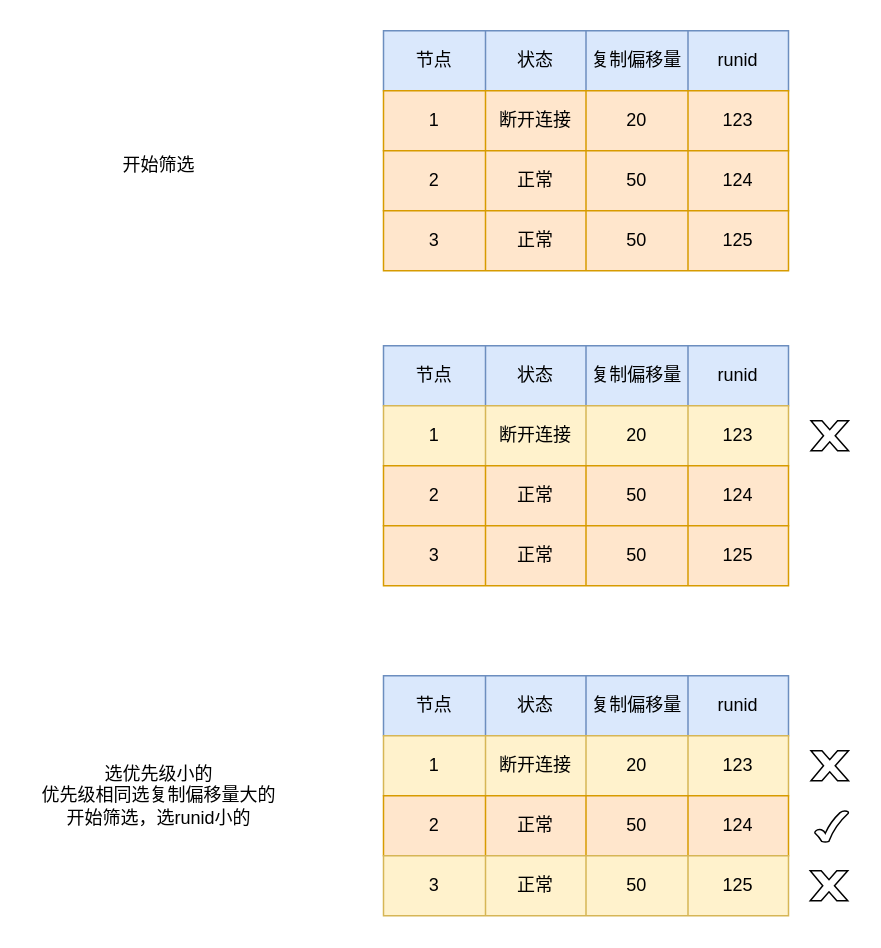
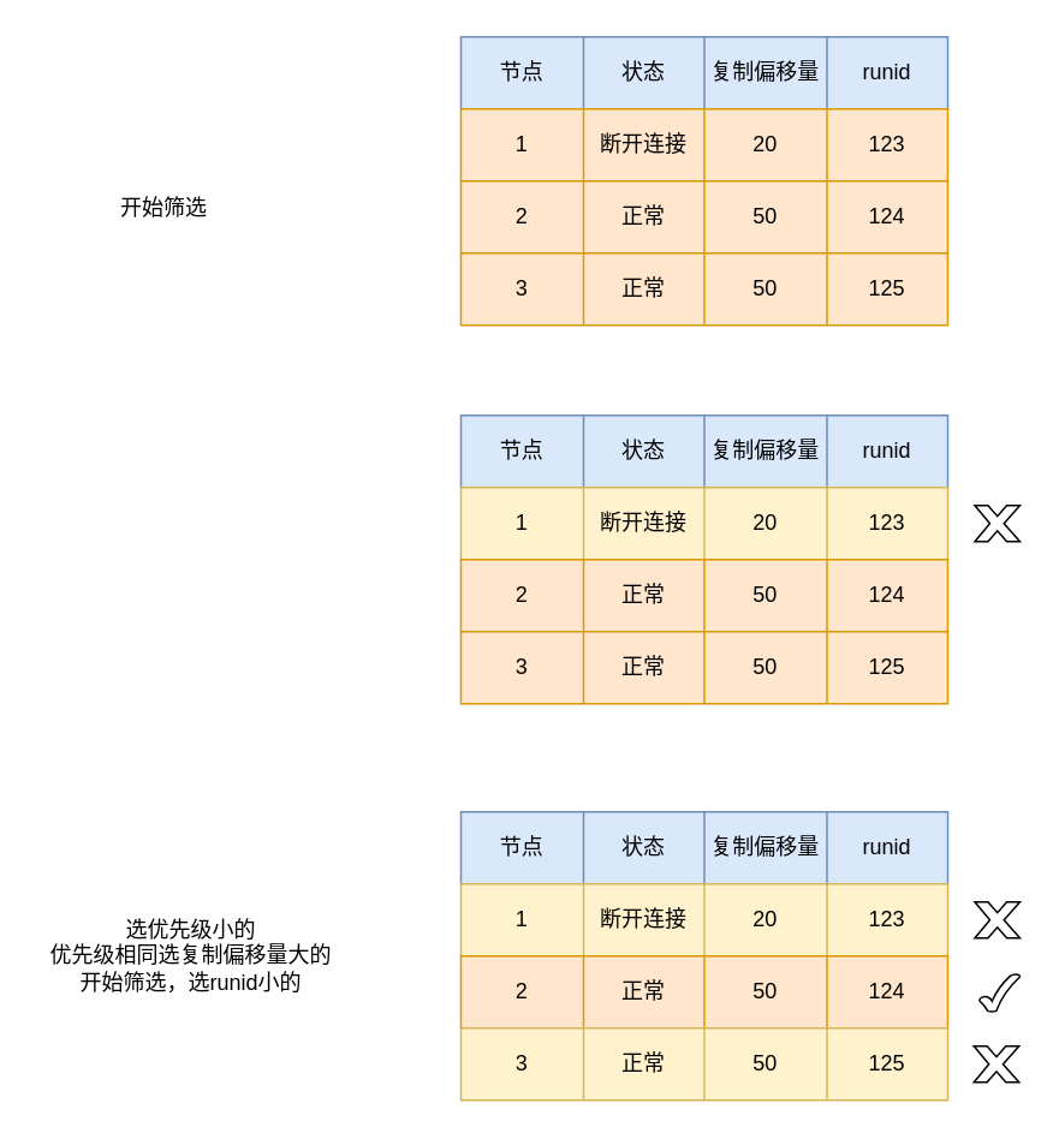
  <mxCell id="0" />
  <mxCell id="1" parent="0" />
  <mxCell id="2" value="" style="shape=table;html=1;whiteSpace=wrap;startSize=0;container=1;collapsible=0;childLayout=tableLayout;fillColor=#dae8fc;strokeColor=#6c8ebf;" vertex="1" parent="1"><mxGeometry x="255" y="20" width="270" height="40" as="geometry" /></mxCell>
  <mxCell id="3" value="" style="shape=partialRectangle;html=1;whiteSpace=wrap;collapsible=0;dropTarget=0;pointerEvents=0;fillColor=none;top=0;left=0;bottom=0;right=0;points=[[0,0.5],[1,0.5]];portConstraint=eastwest;" vertex="1" parent="2"><mxGeometry width="270" height="40" as="geometry" /></mxCell>
  <mxCell id="4" value="节点" style="shape=partialRectangle;html=1;whiteSpace=wrap;connectable=0;fillColor=none;top=0;left=0;bottom=0;right=0;overflow=hidden;pointerEvents=1;" vertex="1" parent="3"><mxGeometry width="68" height="40" as="geometry"><mxRectangle width="68" height="40" as="alternateBounds" /></mxGeometry></mxCell>
  <mxCell id="5" value="状态" style="shape=partialRectangle;html=1;whiteSpace=wrap;connectable=0;fillColor=none;top=0;left=0;bottom=0;right=0;overflow=hidden;pointerEvents=1;" vertex="1" parent="3"><mxGeometry x="68" width="67" height="40" as="geometry"><mxRectangle width="67" height="40" as="alternateBounds" /></mxGeometry></mxCell>
  <mxCell id="6" value="复制偏移量" style="shape=partialRectangle;html=1;whiteSpace=wrap;connectable=0;fillColor=none;top=0;left=0;bottom=0;right=0;overflow=hidden;pointerEvents=1;" vertex="1" parent="3"><mxGeometry x="135" width="68" height="40" as="geometry"><mxRectangle width="68" height="40" as="alternateBounds" /></mxGeometry></mxCell>
  <mxCell id="7" value="runid" style="shape=partialRectangle;html=1;whiteSpace=wrap;connectable=0;fillColor=none;top=0;left=0;bottom=0;right=0;overflow=hidden;pointerEvents=1;" vertex="1" parent="3"><mxGeometry x="203" width="67" height="40" as="geometry"><mxRectangle width="67" height="40" as="alternateBounds" /></mxGeometry></mxCell>
  <mxCell id="8" value="" style="shape=table;html=1;whiteSpace=wrap;startSize=0;container=1;collapsible=0;childLayout=tableLayout;fillColor=#ffe6cc;strokeColor=#d79b00;" vertex="1" parent="1"><mxGeometry x="255" y="60" width="270" height="40" as="geometry" /></mxCell>
  <mxCell id="9" value="" style="shape=partialRectangle;html=1;whiteSpace=wrap;collapsible=0;dropTarget=0;pointerEvents=0;fillColor=none;top=0;left=0;bottom=0;right=0;points=[[0,0.5],[1,0.5]];portConstraint=eastwest;" vertex="1" parent="8"><mxGeometry width="270" height="40" as="geometry" /></mxCell>
  <mxCell id="10" value="1" style="shape=partialRectangle;html=1;whiteSpace=wrap;connectable=0;fillColor=none;top=0;left=0;bottom=0;right=0;overflow=hidden;pointerEvents=1;" vertex="1" parent="9"><mxGeometry width="68" height="40" as="geometry"><mxRectangle width="68" height="40" as="alternateBounds" /></mxGeometry></mxCell>
  <mxCell id="11" value="断开连接" style="shape=partialRectangle;html=1;whiteSpace=wrap;connectable=0;fillColor=none;top=0;left=0;bottom=0;right=0;overflow=hidden;pointerEvents=1;" vertex="1" parent="9"><mxGeometry x="68" width="67" height="40" as="geometry"><mxRectangle width="67" height="40" as="alternateBounds" /></mxGeometry></mxCell>
  <mxCell id="12" value="20" style="shape=partialRectangle;html=1;whiteSpace=wrap;connectable=0;fillColor=none;top=0;left=0;bottom=0;right=0;overflow=hidden;pointerEvents=1;" vertex="1" parent="9"><mxGeometry x="135" width="68" height="40" as="geometry"><mxRectangle width="68" height="40" as="alternateBounds" /></mxGeometry></mxCell>
  <mxCell id="13" value="123" style="shape=partialRectangle;html=1;whiteSpace=wrap;connectable=0;fillColor=none;top=0;left=0;bottom=0;right=0;overflow=hidden;pointerEvents=1;" vertex="1" parent="9"><mxGeometry x="203" width="67" height="40" as="geometry"><mxRectangle width="67" height="40" as="alternateBounds" /></mxGeometry></mxCell>
  <mxCell id="14" value="" style="shape=table;html=1;whiteSpace=wrap;startSize=0;container=1;collapsible=0;childLayout=tableLayout;fillColor=#ffe6cc;strokeColor=#d79b00;" vertex="1" parent="1"><mxGeometry x="255" y="100" width="270" height="40" as="geometry" /></mxCell>
  <mxCell id="15" value="" style="shape=partialRectangle;html=1;whiteSpace=wrap;collapsible=0;dropTarget=0;pointerEvents=0;fillColor=none;top=0;left=0;bottom=0;right=0;points=[[0,0.5],[1,0.5]];portConstraint=eastwest;" vertex="1" parent="14"><mxGeometry width="270" height="40" as="geometry" /></mxCell>
  <mxCell id="16" value="2" style="shape=partialRectangle;html=1;whiteSpace=wrap;connectable=0;fillColor=none;top=0;left=0;bottom=0;right=0;overflow=hidden;pointerEvents=1;" vertex="1" parent="15"><mxGeometry width="68" height="40" as="geometry"><mxRectangle width="68" height="40" as="alternateBounds" /></mxGeometry></mxCell>
  <mxCell id="17" value="正常" style="shape=partialRectangle;html=1;whiteSpace=wrap;connectable=0;fillColor=none;top=0;left=0;bottom=0;right=0;overflow=hidden;pointerEvents=1;" vertex="1" parent="15"><mxGeometry x="68" width="67" height="40" as="geometry"><mxRectangle width="67" height="40" as="alternateBounds" /></mxGeometry></mxCell>
  <mxCell id="18" value="50" style="shape=partialRectangle;html=1;whiteSpace=wrap;connectable=0;fillColor=none;top=0;left=0;bottom=0;right=0;overflow=hidden;pointerEvents=1;" vertex="1" parent="15"><mxGeometry x="135" width="68" height="40" as="geometry"><mxRectangle width="68" height="40" as="alternateBounds" /></mxGeometry></mxCell>
  <mxCell id="19" value="124" style="shape=partialRectangle;html=1;whiteSpace=wrap;connectable=0;fillColor=none;top=0;left=0;bottom=0;right=0;overflow=hidden;pointerEvents=1;" vertex="1" parent="15"><mxGeometry x="203" width="67" height="40" as="geometry"><mxRectangle width="67" height="40" as="alternateBounds" /></mxGeometry></mxCell>
  <mxCell id="20" value="" style="shape=table;html=1;whiteSpace=wrap;startSize=0;container=1;collapsible=0;childLayout=tableLayout;fillColor=#ffe6cc;strokeColor=#d79b00;" vertex="1" parent="1"><mxGeometry x="255" y="140" width="270" height="40" as="geometry" /></mxCell>
  <mxCell id="21" value="" style="shape=partialRectangle;html=1;whiteSpace=wrap;collapsible=0;dropTarget=0;pointerEvents=0;fillColor=none;top=0;left=0;bottom=0;right=0;points=[[0,0.5],[1,0.5]];portConstraint=eastwest;" vertex="1" parent="20"><mxGeometry width="270" height="40" as="geometry" /></mxCell>
  <mxCell id="22" value="3" style="shape=partialRectangle;html=1;whiteSpace=wrap;connectable=0;fillColor=none;top=0;left=0;bottom=0;right=0;overflow=hidden;pointerEvents=1;" vertex="1" parent="21"><mxGeometry width="68" height="40" as="geometry"><mxRectangle width="68" height="40" as="alternateBounds" /></mxGeometry></mxCell>
  <mxCell id="23" value="正常" style="shape=partialRectangle;html=1;whiteSpace=wrap;connectable=0;fillColor=none;top=0;left=0;bottom=0;right=0;overflow=hidden;pointerEvents=1;" vertex="1" parent="21"><mxGeometry x="68" width="67" height="40" as="geometry"><mxRectangle width="67" height="40" as="alternateBounds" /></mxGeometry></mxCell>
  <mxCell id="24" value="50" style="shape=partialRectangle;html=1;whiteSpace=wrap;connectable=0;fillColor=none;top=0;left=0;bottom=0;right=0;overflow=hidden;pointerEvents=1;" vertex="1" parent="21"><mxGeometry x="135" width="68" height="40" as="geometry"><mxRectangle width="68" height="40" as="alternateBounds" /></mxGeometry></mxCell>
  <mxCell id="25" value="125" style="shape=partialRectangle;html=1;whiteSpace=wrap;connectable=0;fillColor=none;top=0;left=0;bottom=0;right=0;overflow=hidden;pointerEvents=1;" vertex="1" parent="21"><mxGeometry x="203" width="67" height="40" as="geometry"><mxRectangle width="67" height="40" as="alternateBounds" /></mxGeometry></mxCell>
- <mxCell id="26" value="开始筛选" style="text;html=1;align=center;verticalAlign=middle;resizable=0;points=[];autosize=1;strokeColor=none;fillColor=none;" vertex="1" parent="1"><mxGeometry x="75" y="100" width="60" height="20" as="geometry" /></mxCell>
+ <mxCell id="26" value="开始筛选" style="text;html=1;align=center;verticalAlign=middle;resizable=0;points=[];autosize=1;strokeColor=none;fillColor=none;" vertex="1" parent="1"><mxGeometry x="60" y="105" width="60" height="20" as="geometry" /></mxCell>
  <mxCell id="27" value="" style="shape=table;html=1;whiteSpace=wrap;startSize=0;container=1;collapsible=0;childLayout=tableLayout;fillColor=#dae8fc;strokeColor=#6c8ebf;" vertex="1" parent="1"><mxGeometry x="255" y="230" width="270" height="40" as="geometry" /></mxCell>
  <mxCell id="28" value="" style="shape=partialRectangle;html=1;whiteSpace=wrap;collapsible=0;dropTarget=0;pointerEvents=0;fillColor=none;top=0;left=0;bottom=0;right=0;points=[[0,0.5],[1,0.5]];portConstraint=eastwest;" vertex="1" parent="27"><mxGeometry width="270" height="40" as="geometry" /></mxCell>
  <mxCell id="29" value="节点" style="shape=partialRectangle;html=1;whiteSpace=wrap;connectable=0;fillColor=none;top=0;left=0;bottom=0;right=0;overflow=hidden;pointerEvents=1;" vertex="1" parent="28"><mxGeometry width="68" height="40" as="geometry"><mxRectangle width="68" height="40" as="alternateBounds" /></mxGeometry></mxCell>
  <mxCell id="30" value="状态" style="shape=partialRectangle;html=1;whiteSpace=wrap;connectable=0;fillColor=none;top=0;left=0;bottom=0;right=0;overflow=hidden;pointerEvents=1;" vertex="1" parent="28"><mxGeometry x="68" width="67" height="40" as="geometry"><mxRectangle width="67" height="40" as="alternateBounds" /></mxGeometry></mxCell>
  <mxCell id="31" value="复制偏移量" style="shape=partialRectangle;html=1;whiteSpace=wrap;connectable=0;fillColor=none;top=0;left=0;bottom=0;right=0;overflow=hidden;pointerEvents=1;" vertex="1" parent="28"><mxGeometry x="135" width="68" height="40" as="geometry"><mxRectangle width="68" height="40" as="alternateBounds" /></mxGeometry></mxCell>
  <mxCell id="32" value="runid" style="shape=partialRectangle;html=1;whiteSpace=wrap;connectable=0;fillColor=none;top=0;left=0;bottom=0;right=0;overflow=hidden;pointerEvents=1;" vertex="1" parent="28"><mxGeometry x="203" width="67" height="40" as="geometry"><mxRectangle width="67" height="40" as="alternateBounds" /></mxGeometry></mxCell>
  <mxCell id="33" value="" style="shape=table;html=1;whiteSpace=wrap;startSize=0;container=1;collapsible=0;childLayout=tableLayout;fillColor=#fff2cc;strokeColor=#d6b656;" vertex="1" parent="1"><mxGeometry x="255" y="270" width="270" height="40" as="geometry" /></mxCell>
  <mxCell id="34" value="" style="shape=partialRectangle;html=1;whiteSpace=wrap;collapsible=0;dropTarget=0;pointerEvents=0;fillColor=none;top=0;left=0;bottom=0;right=0;points=[[0,0.5],[1,0.5]];portConstraint=eastwest;" vertex="1" parent="33"><mxGeometry width="270" height="40" as="geometry" /></mxCell>
  <mxCell id="35" value="1" style="shape=partialRectangle;html=1;whiteSpace=wrap;connectable=0;fillColor=none;top=0;left=0;bottom=0;right=0;overflow=hidden;pointerEvents=1;" vertex="1" parent="34"><mxGeometry width="68" height="40" as="geometry"><mxRectangle width="68" height="40" as="alternateBounds" /></mxGeometry></mxCell>
  <mxCell id="36" value="断开连接" style="shape=partialRectangle;html=1;whiteSpace=wrap;connectable=0;fillColor=none;top=0;left=0;bottom=0;right=0;overflow=hidden;pointerEvents=1;" vertex="1" parent="34"><mxGeometry x="68" width="67" height="40" as="geometry"><mxRectangle width="67" height="40" as="alternateBounds" /></mxGeometry></mxCell>
  <mxCell id="37" value="20" style="shape=partialRectangle;html=1;whiteSpace=wrap;connectable=0;fillColor=none;top=0;left=0;bottom=0;right=0;overflow=hidden;pointerEvents=1;" vertex="1" parent="34"><mxGeometry x="135" width="68" height="40" as="geometry"><mxRectangle width="68" height="40" as="alternateBounds" /></mxGeometry></mxCell>
  <mxCell id="38" value="123" style="shape=partialRectangle;html=1;whiteSpace=wrap;connectable=0;fillColor=none;top=0;left=0;bottom=0;right=0;overflow=hidden;pointerEvents=1;" vertex="1" parent="34"><mxGeometry x="203" width="67" height="40" as="geometry"><mxRectangle width="67" height="40" as="alternateBounds" /></mxGeometry></mxCell>
  <mxCell id="39" value="" style="shape=table;html=1;whiteSpace=wrap;startSize=0;container=1;collapsible=0;childLayout=tableLayout;fillColor=#ffe6cc;strokeColor=#d79b00;" vertex="1" parent="1"><mxGeometry x="255" y="310" width="270" height="40" as="geometry" /></mxCell>
  <mxCell id="40" value="" style="shape=partialRectangle;html=1;whiteSpace=wrap;collapsible=0;dropTarget=0;pointerEvents=0;fillColor=none;top=0;left=0;bottom=0;right=0;points=[[0,0.5],[1,0.5]];portConstraint=eastwest;" vertex="1" parent="39"><mxGeometry width="270" height="40" as="geometry" /></mxCell>
  <mxCell id="41" value="2" style="shape=partialRectangle;html=1;whiteSpace=wrap;connectable=0;fillColor=none;top=0;left=0;bottom=0;right=0;overflow=hidden;pointerEvents=1;" vertex="1" parent="40"><mxGeometry width="68" height="40" as="geometry"><mxRectangle width="68" height="40" as="alternateBounds" /></mxGeometry></mxCell>
  <mxCell id="42" value="正常" style="shape=partialRectangle;html=1;whiteSpace=wrap;connectable=0;fillColor=none;top=0;left=0;bottom=0;right=0;overflow=hidden;pointerEvents=1;" vertex="1" parent="40"><mxGeometry x="68" width="67" height="40" as="geometry"><mxRectangle width="67" height="40" as="alternateBounds" /></mxGeometry></mxCell>
  <mxCell id="43" value="50" style="shape=partialRectangle;html=1;whiteSpace=wrap;connectable=0;fillColor=none;top=0;left=0;bottom=0;right=0;overflow=hidden;pointerEvents=1;" vertex="1" parent="40"><mxGeometry x="135" width="68" height="40" as="geometry"><mxRectangle width="68" height="40" as="alternateBounds" /></mxGeometry></mxCell>
  <mxCell id="44" value="124" style="shape=partialRectangle;html=1;whiteSpace=wrap;connectable=0;fillColor=none;top=0;left=0;bottom=0;right=0;overflow=hidden;pointerEvents=1;" vertex="1" parent="40"><mxGeometry x="203" width="67" height="40" as="geometry"><mxRectangle width="67" height="40" as="alternateBounds" /></mxGeometry></mxCell>
  <mxCell id="45" value="" style="shape=table;html=1;whiteSpace=wrap;startSize=0;container=1;collapsible=0;childLayout=tableLayout;fillColor=#ffe6cc;strokeColor=#d79b00;" vertex="1" parent="1"><mxGeometry x="255" y="350" width="270" height="40" as="geometry" /></mxCell>
  <mxCell id="46" value="" style="shape=partialRectangle;html=1;whiteSpace=wrap;collapsible=0;dropTarget=0;pointerEvents=0;fillColor=none;top=0;left=0;bottom=0;right=0;points=[[0,0.5],[1,0.5]];portConstraint=eastwest;" vertex="1" parent="45"><mxGeometry width="270" height="40" as="geometry" /></mxCell>
  <mxCell id="47" value="3" style="shape=partialRectangle;html=1;whiteSpace=wrap;connectable=0;fillColor=none;top=0;left=0;bottom=0;right=0;overflow=hidden;pointerEvents=1;" vertex="1" parent="46"><mxGeometry width="68" height="40" as="geometry"><mxRectangle width="68" height="40" as="alternateBounds" /></mxGeometry></mxCell>
  <mxCell id="48" value="正常" style="shape=partialRectangle;html=1;whiteSpace=wrap;connectable=0;fillColor=none;top=0;left=0;bottom=0;right=0;overflow=hidden;pointerEvents=1;" vertex="1" parent="46"><mxGeometry x="68" width="67" height="40" as="geometry"><mxRectangle width="67" height="40" as="alternateBounds" /></mxGeometry></mxCell>
  <mxCell id="49" value="50" style="shape=partialRectangle;html=1;whiteSpace=wrap;connectable=0;fillColor=none;top=0;left=0;bottom=0;right=0;overflow=hidden;pointerEvents=1;" vertex="1" parent="46"><mxGeometry x="135" width="68" height="40" as="geometry"><mxRectangle width="68" height="40" as="alternateBounds" /></mxGeometry></mxCell>
  <mxCell id="50" value="125" style="shape=partialRectangle;html=1;whiteSpace=wrap;connectable=0;fillColor=none;top=0;left=0;bottom=0;right=0;overflow=hidden;pointerEvents=1;" vertex="1" parent="46"><mxGeometry x="203" width="67" height="40" as="geometry"><mxRectangle width="67" height="40" as="alternateBounds" /></mxGeometry></mxCell>
  <mxCell id="51" value="" style="shape=table;html=1;whiteSpace=wrap;startSize=0;container=1;collapsible=0;childLayout=tableLayout;fillColor=#dae8fc;strokeColor=#6c8ebf;" vertex="1" parent="1"><mxGeometry x="255" y="450" width="270" height="40" as="geometry" /></mxCell>
  <mxCell id="52" value="" style="shape=partialRectangle;html=1;whiteSpace=wrap;collapsible=0;dropTarget=0;pointerEvents=0;fillColor=none;top=0;left=0;bottom=0;right=0;points=[[0,0.5],[1,0.5]];portConstraint=eastwest;" vertex="1" parent="51"><mxGeometry width="270" height="40" as="geometry" /></mxCell>
  <mxCell id="53" value="节点" style="shape=partialRectangle;html=1;whiteSpace=wrap;connectable=0;fillColor=none;top=0;left=0;bottom=0;right=0;overflow=hidden;pointerEvents=1;" vertex="1" parent="52"><mxGeometry width="68" height="40" as="geometry"><mxRectangle width="68" height="40" as="alternateBounds" /></mxGeometry></mxCell>
  <mxCell id="54" value="状态" style="shape=partialRectangle;html=1;whiteSpace=wrap;connectable=0;fillColor=none;top=0;left=0;bottom=0;right=0;overflow=hidden;pointerEvents=1;" vertex="1" parent="52"><mxGeometry x="68" width="67" height="40" as="geometry"><mxRectangle width="67" height="40" as="alternateBounds" /></mxGeometry></mxCell>
  <mxCell id="55" value="复制偏移量" style="shape=partialRectangle;html=1;whiteSpace=wrap;connectable=0;fillColor=none;top=0;left=0;bottom=0;right=0;overflow=hidden;pointerEvents=1;" vertex="1" parent="52"><mxGeometry x="135" width="68" height="40" as="geometry"><mxRectangle width="68" height="40" as="alternateBounds" /></mxGeometry></mxCell>
  <mxCell id="56" value="runid" style="shape=partialRectangle;html=1;whiteSpace=wrap;connectable=0;fillColor=none;top=0;left=0;bottom=0;right=0;overflow=hidden;pointerEvents=1;" vertex="1" parent="52"><mxGeometry x="203" width="67" height="40" as="geometry"><mxRectangle width="67" height="40" as="alternateBounds" /></mxGeometry></mxCell>
  <mxCell id="57" value="" style="shape=table;html=1;whiteSpace=wrap;startSize=0;container=1;collapsible=0;childLayout=tableLayout;fillColor=#fff2cc;strokeColor=#d6b656;" vertex="1" parent="1"><mxGeometry x="255" y="490" width="270" height="40" as="geometry" /></mxCell>
  <mxCell id="58" value="" style="shape=partialRectangle;html=1;whiteSpace=wrap;collapsible=0;dropTarget=0;pointerEvents=0;fillColor=none;top=0;left=0;bottom=0;right=0;points=[[0,0.5],[1,0.5]];portConstraint=eastwest;" vertex="1" parent="57"><mxGeometry width="270" height="40" as="geometry" /></mxCell>
  <mxCell id="59" value="1" style="shape=partialRectangle;html=1;whiteSpace=wrap;connectable=0;fillColor=none;top=0;left=0;bottom=0;right=0;overflow=hidden;pointerEvents=1;" vertex="1" parent="58"><mxGeometry width="68" height="40" as="geometry"><mxRectangle width="68" height="40" as="alternateBounds" /></mxGeometry></mxCell>
  <mxCell id="60" value="断开连接" style="shape=partialRectangle;html=1;whiteSpace=wrap;connectable=0;fillColor=none;top=0;left=0;bottom=0;right=0;overflow=hidden;pointerEvents=1;" vertex="1" parent="58"><mxGeometry x="68" width="67" height="40" as="geometry"><mxRectangle width="67" height="40" as="alternateBounds" /></mxGeometry></mxCell>
  <mxCell id="61" value="20" style="shape=partialRectangle;html=1;whiteSpace=wrap;connectable=0;fillColor=none;top=0;left=0;bottom=0;right=0;overflow=hidden;pointerEvents=1;" vertex="1" parent="58"><mxGeometry x="135" width="68" height="40" as="geometry"><mxRectangle width="68" height="40" as="alternateBounds" /></mxGeometry></mxCell>
  <mxCell id="62" value="123" style="shape=partialRectangle;html=1;whiteSpace=wrap;connectable=0;fillColor=none;top=0;left=0;bottom=0;right=0;overflow=hidden;pointerEvents=1;" vertex="1" parent="58"><mxGeometry x="203" width="67" height="40" as="geometry"><mxRectangle width="67" height="40" as="alternateBounds" /></mxGeometry></mxCell>
  <mxCell id="63" value="" style="shape=table;html=1;whiteSpace=wrap;startSize=0;container=1;collapsible=0;childLayout=tableLayout;fillColor=#ffe6cc;strokeColor=#d79b00;" vertex="1" parent="1"><mxGeometry x="255" y="530" width="270" height="40" as="geometry" /></mxCell>
  <mxCell id="64" value="" style="shape=partialRectangle;html=1;whiteSpace=wrap;collapsible=0;dropTarget=0;pointerEvents=0;fillColor=none;top=0;left=0;bottom=0;right=0;points=[[0,0.5],[1,0.5]];portConstraint=eastwest;" vertex="1" parent="63"><mxGeometry width="270" height="40" as="geometry" /></mxCell>
  <mxCell id="65" value="2" style="shape=partialRectangle;html=1;whiteSpace=wrap;connectable=0;fillColor=none;top=0;left=0;bottom=0;right=0;overflow=hidden;pointerEvents=1;" vertex="1" parent="64"><mxGeometry width="68" height="40" as="geometry"><mxRectangle width="68" height="40" as="alternateBounds" /></mxGeometry></mxCell>
  <mxCell id="66" value="正常" style="shape=partialRectangle;html=1;whiteSpace=wrap;connectable=0;fillColor=none;top=0;left=0;bottom=0;right=0;overflow=hidden;pointerEvents=1;" vertex="1" parent="64"><mxGeometry x="68" width="67" height="40" as="geometry"><mxRectangle width="67" height="40" as="alternateBounds" /></mxGeometry></mxCell>
  <mxCell id="67" value="50" style="shape=partialRectangle;html=1;whiteSpace=wrap;connectable=0;fillColor=none;top=0;left=0;bottom=0;right=0;overflow=hidden;pointerEvents=1;" vertex="1" parent="64"><mxGeometry x="135" width="68" height="40" as="geometry"><mxRectangle width="68" height="40" as="alternateBounds" /></mxGeometry></mxCell>
  <mxCell id="68" value="124" style="shape=partialRectangle;html=1;whiteSpace=wrap;connectable=0;fillColor=none;top=0;left=0;bottom=0;right=0;overflow=hidden;pointerEvents=1;" vertex="1" parent="64"><mxGeometry x="203" width="67" height="40" as="geometry"><mxRectangle width="67" height="40" as="alternateBounds" /></mxGeometry></mxCell>
  <mxCell id="69" value="" style="shape=table;html=1;whiteSpace=wrap;startSize=0;container=1;collapsible=0;childLayout=tableLayout;fillColor=#fff2cc;strokeColor=#d6b656;" vertex="1" parent="1"><mxGeometry x="255" y="570" width="270" height="40" as="geometry" /></mxCell>
  <mxCell id="70" value="" style="shape=partialRectangle;html=1;whiteSpace=wrap;collapsible=0;dropTarget=0;pointerEvents=0;fillColor=none;top=0;left=0;bottom=0;right=0;points=[[0,0.5],[1,0.5]];portConstraint=eastwest;" vertex="1" parent="69"><mxGeometry width="270" height="40" as="geometry" /></mxCell>
  <mxCell id="71" value="3" style="shape=partialRectangle;html=1;whiteSpace=wrap;connectable=0;fillColor=none;top=0;left=0;bottom=0;right=0;overflow=hidden;pointerEvents=1;" vertex="1" parent="70"><mxGeometry width="68" height="40" as="geometry"><mxRectangle width="68" height="40" as="alternateBounds" /></mxGeometry></mxCell>
  <mxCell id="72" value="正常" style="shape=partialRectangle;html=1;whiteSpace=wrap;connectable=0;fillColor=none;top=0;left=0;bottom=0;right=0;overflow=hidden;pointerEvents=1;" vertex="1" parent="70"><mxGeometry x="68" width="67" height="40" as="geometry"><mxRectangle width="67" height="40" as="alternateBounds" /></mxGeometry></mxCell>
  <mxCell id="73" value="50" style="shape=partialRectangle;html=1;whiteSpace=wrap;connectable=0;fillColor=none;top=0;left=0;bottom=0;right=0;overflow=hidden;pointerEvents=1;" vertex="1" parent="70"><mxGeometry x="135" width="68" height="40" as="geometry"><mxRectangle width="68" height="40" as="alternateBounds" /></mxGeometry></mxCell>
  <mxCell id="74" value="125" style="shape=partialRectangle;html=1;whiteSpace=wrap;connectable=0;fillColor=none;top=0;left=0;bottom=0;right=0;overflow=hidden;pointerEvents=1;" vertex="1" parent="70"><mxGeometry x="203" width="67" height="40" as="geometry"><mxRectangle width="67" height="40" as="alternateBounds" /></mxGeometry></mxCell>
  <mxCell id="75" value="选优先级小的&lt;br&gt;优先级相同选复制偏移量大的&lt;br&gt;开始筛选，选runid小的" style="text;html=1;align=center;verticalAlign=middle;resizable=0;points=[];autosize=1;strokeColor=none;fillColor=none;" vertex="1" parent="1"><mxGeometry x="20" y="505" width="170" height="50" as="geometry" /></mxCell>
  <mxCell id="76" value="" style="verticalLabelPosition=bottom;verticalAlign=top;html=1;shape=mxgraph.basic.x" vertex="1" parent="1"><mxGeometry x="540" y="280" width="25" height="20" as="geometry" /></mxCell>
  <mxCell id="77" value="" style="verticalLabelPosition=bottom;verticalAlign=top;html=1;shape=mxgraph.basic.tick" vertex="1" parent="1"><mxGeometry x="542.5" y="540" width="22.5" height="21" as="geometry" /></mxCell>
  <mxCell id="78" value="" style="verticalLabelPosition=bottom;verticalAlign=top;html=1;shape=mxgraph.basic.x" vertex="1" parent="1"><mxGeometry x="540" y="500" width="25" height="20" as="geometry" /></mxCell>
  <mxCell id="79" value="" style="verticalLabelPosition=bottom;verticalAlign=top;html=1;shape=mxgraph.basic.x" vertex="1" parent="1"><mxGeometry x="539.5" y="580" width="25" height="20" as="geometry" /></mxCell>
